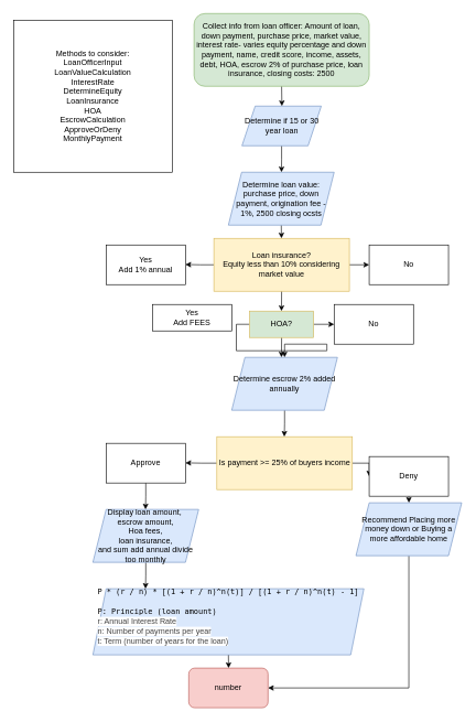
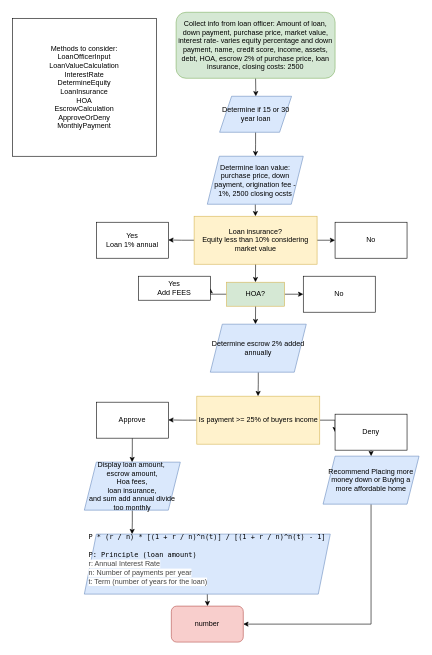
  <mxCell id="0" />
  <mxCell id="1" parent="0" />
  <mxCell id="2" style="edgeStyle=orthogonalEdgeStyle;rounded=0;orthogonalLoop=1;jettySize=auto;html=1;exitX=0.5;exitY=1;exitDx=0;exitDy=0;" edge="1" parent="1" source="3"><mxGeometry relative="1" as="geometry"><mxPoint x="425.941" y="160" as="targetPoint" /></mxGeometry></mxCell>
  <mxCell id="3" value="Collect info from loan officer: Amount of loan, down payment, purchase price, market value, interest rate- varies equity percentage and down payment, name, credit score, income, assets, debt, HOA, escrow 2% of purchase price, loan insurance, closing costs: 2500" style="rounded=1;whiteSpace=wrap;html=1;fillColor=#d5e8d4;strokeColor=#82b366;" vertex="1" parent="1"><mxGeometry x="293" y="20" width="265" height="110" as="geometry" /></mxCell>
  <mxCell id="4" style="edgeStyle=orthogonalEdgeStyle;rounded=0;orthogonalLoop=1;jettySize=auto;html=1;exitX=0.5;exitY=1;exitDx=0;exitDy=0;" edge="1" parent="1" source="5"><mxGeometry relative="1" as="geometry"><mxPoint x="425.286" y="260" as="targetPoint" /></mxGeometry></mxCell>
  <mxCell id="5" value="Determine if 15 or 30 year loan" style="shape=parallelogram;perimeter=parallelogramPerimeter;whiteSpace=wrap;html=1;fixedSize=1;fillColor=#dae8fc;strokeColor=#6c8ebf;" vertex="1" parent="1"><mxGeometry x="365.5" y="160" width="120" height="60" as="geometry" /></mxCell>
  <mxCell id="6" style="edgeStyle=orthogonalEdgeStyle;rounded=0;orthogonalLoop=1;jettySize=auto;html=1;exitX=0.5;exitY=1;exitDx=0;exitDy=0;" edge="1" parent="1" source="7"><mxGeometry relative="1" as="geometry"><mxPoint x="425.286" y="360" as="targetPoint" /></mxGeometry></mxCell>
  <mxCell id="7" value="Determine loan value: purchase price, down payment, origination fee - 1%, 2500 closing ocsts" style="shape=parallelogram;perimeter=parallelogramPerimeter;whiteSpace=wrap;html=1;fixedSize=1;fillColor=#dae8fc;strokeColor=#6c8ebf;" vertex="1" parent="1"><mxGeometry x="345" y="260" width="160" height="80" as="geometry" /></mxCell>
  <mxCell id="8" style="edgeStyle=orthogonalEdgeStyle;rounded=0;orthogonalLoop=1;jettySize=auto;html=1;exitX=0;exitY=0.5;exitDx=0;exitDy=0;" edge="1" parent="1" source="11"><mxGeometry relative="1" as="geometry"><mxPoint x="280" y="399.571" as="targetPoint" /></mxGeometry></mxCell>
  <mxCell id="9" style="edgeStyle=orthogonalEdgeStyle;rounded=0;orthogonalLoop=1;jettySize=auto;html=1;exitX=1;exitY=0.5;exitDx=0;exitDy=0;entryX=0;entryY=0.5;entryDx=0;entryDy=0;" edge="1" parent="1" source="11" target="13"><mxGeometry relative="1" as="geometry" /></mxCell>
  <mxCell id="10" style="edgeStyle=orthogonalEdgeStyle;rounded=0;orthogonalLoop=1;jettySize=auto;html=1;exitX=0.5;exitY=1;exitDx=0;exitDy=0;" edge="1" parent="1" source="11"><mxGeometry relative="1" as="geometry"><mxPoint x="425.286" y="470" as="targetPoint" /></mxGeometry></mxCell>
  <mxCell id="11" value="Loan insurance?&lt;br&gt;Equity less than 10% considering market value" style="rounded=0;whiteSpace=wrap;html=1;fillColor=#fff2cc;strokeColor=#d6b656;" vertex="1" parent="1"><mxGeometry x="323" y="360" width="205" height="80" as="geometry" /></mxCell>
- <mxCell id="12" value="Yes&lt;br&gt;Add 1% annual" style="rounded=0;whiteSpace=wrap;html=1;" vertex="1" parent="1"><mxGeometry x="160" y="370" width="120" height="60" as="geometry" /></mxCell>
+ <mxCell id="12" value="Yes&lt;br&gt;Loan 1% annual" style="rounded=0;whiteSpace=wrap;html=1;" vertex="1" parent="1"><mxGeometry x="160" y="370" width="120" height="60" as="geometry" /></mxCell>
  <mxCell id="13" value="No" style="rounded=0;whiteSpace=wrap;html=1;" vertex="1" parent="1"><mxGeometry x="558" y="370" width="120" height="60" as="geometry" /></mxCell>
- <mxCell id="14" style="edgeStyle=orthogonalEdgeStyle;rounded=0;orthogonalLoop=1;jettySize=auto;html=1;exitX=0;exitY=0.5;exitDx=0;exitDy=0;" edge="1" parent="1" source="17" target="21"><mxGeometry relative="1" as="geometry" /></mxCell>
+ <mxCell id="14" style="edgeStyle=orthogonalEdgeStyle;rounded=0;orthogonalLoop=1;jettySize=auto;html=1;exitX=0;exitY=0.5;exitDx=0;exitDy=0;entryX=1;entryY=0.5;entryDx=0;entryDy=0;" edge="1" parent="1" source="17" target="19"><mxGeometry relative="1" as="geometry" /></mxCell>
  <mxCell id="15" style="edgeStyle=orthogonalEdgeStyle;rounded=0;orthogonalLoop=1;jettySize=auto;html=1;exitX=1;exitY=0.5;exitDx=0;exitDy=0;entryX=0;entryY=0.5;entryDx=0;entryDy=0;" edge="1" parent="1" source="17" target="18"><mxGeometry relative="1" as="geometry" /></mxCell>
  <mxCell id="16" style="edgeStyle=orthogonalEdgeStyle;rounded=0;orthogonalLoop=1;jettySize=auto;html=1;exitX=0.5;exitY=1;exitDx=0;exitDy=0;" edge="1" parent="1" source="17"><mxGeometry relative="1" as="geometry"><mxPoint x="425.286" y="540" as="targetPoint" /></mxGeometry></mxCell>
  <mxCell id="17" value="HOA?" style="rounded=0;whiteSpace=wrap;html=1;fillColor=#d5e8d4;strokeColor=#d6b656;" vertex="1" parent="1"><mxGeometry x="377" y="470" width="97" height="40" as="geometry" /></mxCell>
  <mxCell id="18" value="No" style="rounded=0;whiteSpace=wrap;html=1;" vertex="1" parent="1"><mxGeometry x="505" y="460" width="120" height="60" as="geometry" /></mxCell>
  <mxCell id="19" value="Yes&lt;br&gt;Add FEES" style="rounded=0;whiteSpace=wrap;html=1;" vertex="1" parent="1"><mxGeometry x="230" y="460" width="120" height="40" as="geometry" /></mxCell>
  <mxCell id="20" style="edgeStyle=orthogonalEdgeStyle;rounded=0;orthogonalLoop=1;jettySize=auto;html=1;exitX=0.5;exitY=1;exitDx=0;exitDy=0;" edge="1" parent="1" source="21"><mxGeometry relative="1" as="geometry"><mxPoint x="429.571" y="660" as="targetPoint" /></mxGeometry></mxCell>
  <mxCell id="21" value="Determine escrow 2% added annually" style="shape=parallelogram;perimeter=parallelogramPerimeter;whiteSpace=wrap;html=1;fixedSize=1;fillColor=#dae8fc;strokeColor=#6c8ebf;" vertex="1" parent="1"><mxGeometry x="350" y="540" width="160" height="80" as="geometry" /></mxCell>
  <mxCell id="22" style="edgeStyle=orthogonalEdgeStyle;rounded=0;orthogonalLoop=1;jettySize=auto;html=1;exitX=0;exitY=0.5;exitDx=0;exitDy=0;" edge="1" parent="1" source="24"><mxGeometry relative="1" as="geometry"><mxPoint x="280" y="699.571" as="targetPoint" /></mxGeometry></mxCell>
  <mxCell id="23" style="edgeStyle=orthogonalEdgeStyle;rounded=0;orthogonalLoop=1;jettySize=auto;html=1;exitX=1;exitY=0.5;exitDx=0;exitDy=0;entryX=0;entryY=0.5;entryDx=0;entryDy=0;" edge="1" parent="1" source="24" target="28"><mxGeometry relative="1" as="geometry" /></mxCell>
  <mxCell id="24" value="Is payment &amp;gt;= 25% of buyers income" style="rounded=0;whiteSpace=wrap;html=1;fillColor=#fff2cc;strokeColor=#d6b656;" vertex="1" parent="1"><mxGeometry x="327.5" y="660" width="205" height="80" as="geometry" /></mxCell>
  <mxCell id="25" style="edgeStyle=orthogonalEdgeStyle;rounded=0;orthogonalLoop=1;jettySize=auto;html=1;exitX=0.5;exitY=1;exitDx=0;exitDy=0;" edge="1" parent="1" source="26"><mxGeometry relative="1" as="geometry"><mxPoint x="219.571" y="770" as="targetPoint" /></mxGeometry></mxCell>
  <mxCell id="26" value="Approve" style="rounded=0;whiteSpace=wrap;html=1;" vertex="1" parent="1"><mxGeometry x="160" y="670" width="120" height="60" as="geometry" /></mxCell>
  <mxCell id="27" style="edgeStyle=orthogonalEdgeStyle;rounded=0;orthogonalLoop=1;jettySize=auto;html=1;exitX=0.5;exitY=1;exitDx=0;exitDy=0;" edge="1" parent="1" source="28"><mxGeometry relative="1" as="geometry"><mxPoint x="618.143" y="760" as="targetPoint" /></mxGeometry></mxCell>
  <mxCell id="28" value="Deny" style="rounded=0;whiteSpace=wrap;html=1;" vertex="1" parent="1"><mxGeometry x="558" y="690" width="120" height="60" as="geometry" /></mxCell>
  <mxCell id="29" style="edgeStyle=orthogonalEdgeStyle;rounded=0;orthogonalLoop=1;jettySize=auto;html=1;exitX=0.5;exitY=1;exitDx=0;exitDy=0;entryX=1;entryY=0.5;entryDx=0;entryDy=0;" edge="1" parent="1" source="30" target="35"><mxGeometry relative="1" as="geometry" /></mxCell>
  <mxCell id="30" value="Recommend Placing more money down or Buying a more affordable home" style="shape=parallelogram;perimeter=parallelogramPerimeter;whiteSpace=wrap;html=1;fixedSize=1;fillColor=#dae8fc;strokeColor=#6c8ebf;" vertex="1" parent="1"><mxGeometry x="538" y="760" width="160" height="80" as="geometry" /></mxCell>
  <mxCell id="31" style="edgeStyle=orthogonalEdgeStyle;rounded=0;orthogonalLoop=1;jettySize=auto;html=1;exitX=0.5;exitY=1;exitDx=0;exitDy=0;" edge="1" parent="1" source="32"><mxGeometry relative="1" as="geometry"><mxPoint x="219.571" y="890" as="targetPoint" /></mxGeometry></mxCell>
  <mxCell id="32" value="Display loan amount,&amp;nbsp;&lt;br&gt;escrow amount,&lt;br&gt;Hoa fees,&lt;br&gt;loan insurance,&lt;br&gt;and sum add annual divide too monthly" style="shape=parallelogram;perimeter=parallelogramPerimeter;whiteSpace=wrap;html=1;fixedSize=1;fillColor=#dae8fc;strokeColor=#6c8ebf;" vertex="1" parent="1"><mxGeometry x="140" y="770" width="160" height="80" as="geometry" /></mxCell>
  <mxCell id="33" style="edgeStyle=orthogonalEdgeStyle;rounded=0;orthogonalLoop=1;jettySize=auto;html=1;exitX=0.5;exitY=1;exitDx=0;exitDy=0;" edge="1" parent="1" source="34"><mxGeometry relative="1" as="geometry"><mxPoint x="345.286" y="1010" as="targetPoint" /></mxGeometry></mxCell>
  <mxCell id="34" value="&lt;pre style=&quot;box-sizing: border-box; font-family: monospace, monospace; font-size: 0.98em; margin-top: 0px; margin-bottom: 1rem; overflow: auto; overflow-wrap: break-word; text-align: left;&quot; class=&quot;text&quot;&gt;&lt;code style=&quot;box-sizing: border-box; font-family: monospace, monospace; font-size: 0.98em; overflow-wrap: break-word; word-break: normal;&quot;&gt;P * (r / n) * [(1 + r / n)^n(t)] / [(1 + r / n)^n(t) - 1]&lt;/code&gt;&lt;/pre&gt;&lt;pre style=&quot;box-sizing: border-box; font-family: monospace, monospace; font-size: 0.98em; margin-top: 0px; margin-bottom: 1rem; overflow: auto; overflow-wrap: break-word; text-align: left;&quot; class=&quot;text&quot;&gt;&lt;code style=&quot;box-sizing: border-box; font-family: monospace, monospace; font-size: 0.98em; overflow-wrap: break-word; word-break: normal;&quot;&gt;P: Principle (loan amount)&lt;br style=&quot;box-sizing: border-box; color: rgb(68, 68, 68); font-family: Helvetica; font-size: 12px; background-color: rgb(254, 254, 254);&quot;&gt;&lt;span style=&quot;color: rgb(68, 68, 68); font-family: Helvetica; font-size: 12px; background-color: rgb(254, 254, 254);&quot;&gt;r: Annual Interest Rate&lt;/span&gt;&lt;br style=&quot;box-sizing: border-box; color: rgb(68, 68, 68); font-family: Helvetica; font-size: 12px; background-color: rgb(254, 254, 254);&quot;&gt;&lt;span style=&quot;color: rgb(68, 68, 68); font-family: Helvetica; font-size: 12px; background-color: rgb(254, 254, 254);&quot;&gt;n: Number of payments per year&lt;/span&gt;&lt;br style=&quot;box-sizing: border-box; color: rgb(68, 68, 68); font-family: Helvetica; font-size: 12px; background-color: rgb(254, 254, 254);&quot;&gt;&lt;span style=&quot;color: rgb(68, 68, 68); font-family: Helvetica; font-size: 12px; background-color: rgb(254, 254, 254);&quot;&gt;t: Term (number of years for the loan)&lt;/span&gt;&lt;br&gt;&lt;/code&gt;&lt;/pre&gt;" style="shape=parallelogram;perimeter=parallelogramPerimeter;whiteSpace=wrap;html=1;fixedSize=1;fillColor=#dae8fc;strokeColor=#6c8ebf;" vertex="1" parent="1"><mxGeometry x="140" y="890" width="410" height="100" as="geometry" /></mxCell>
  <mxCell id="35" value="number" style="rounded=1;whiteSpace=wrap;html=1;fillColor=#f8cecc;strokeColor=#b85450;" vertex="1" parent="1"><mxGeometry x="285" y="1010" width="120" height="60" as="geometry" /></mxCell>
  <mxCell id="36" value="Methods to consider:&lt;br&gt;LoanOfficerInput&lt;br&gt;LoanValueCalculation&lt;br&gt;InterestRate&lt;br&gt;DetermineEquity&lt;br&gt;LoanInsurance&lt;br&gt;HOA&lt;br&gt;EscrowCalculation&lt;br&gt;ApproveOrDeny&lt;br&gt;MonthlyPayment" style="rounded=0;whiteSpace=wrap;html=1;" vertex="1" parent="1"><mxGeometry x="20" y="30" width="240" height="230" as="geometry" /></mxCell>
